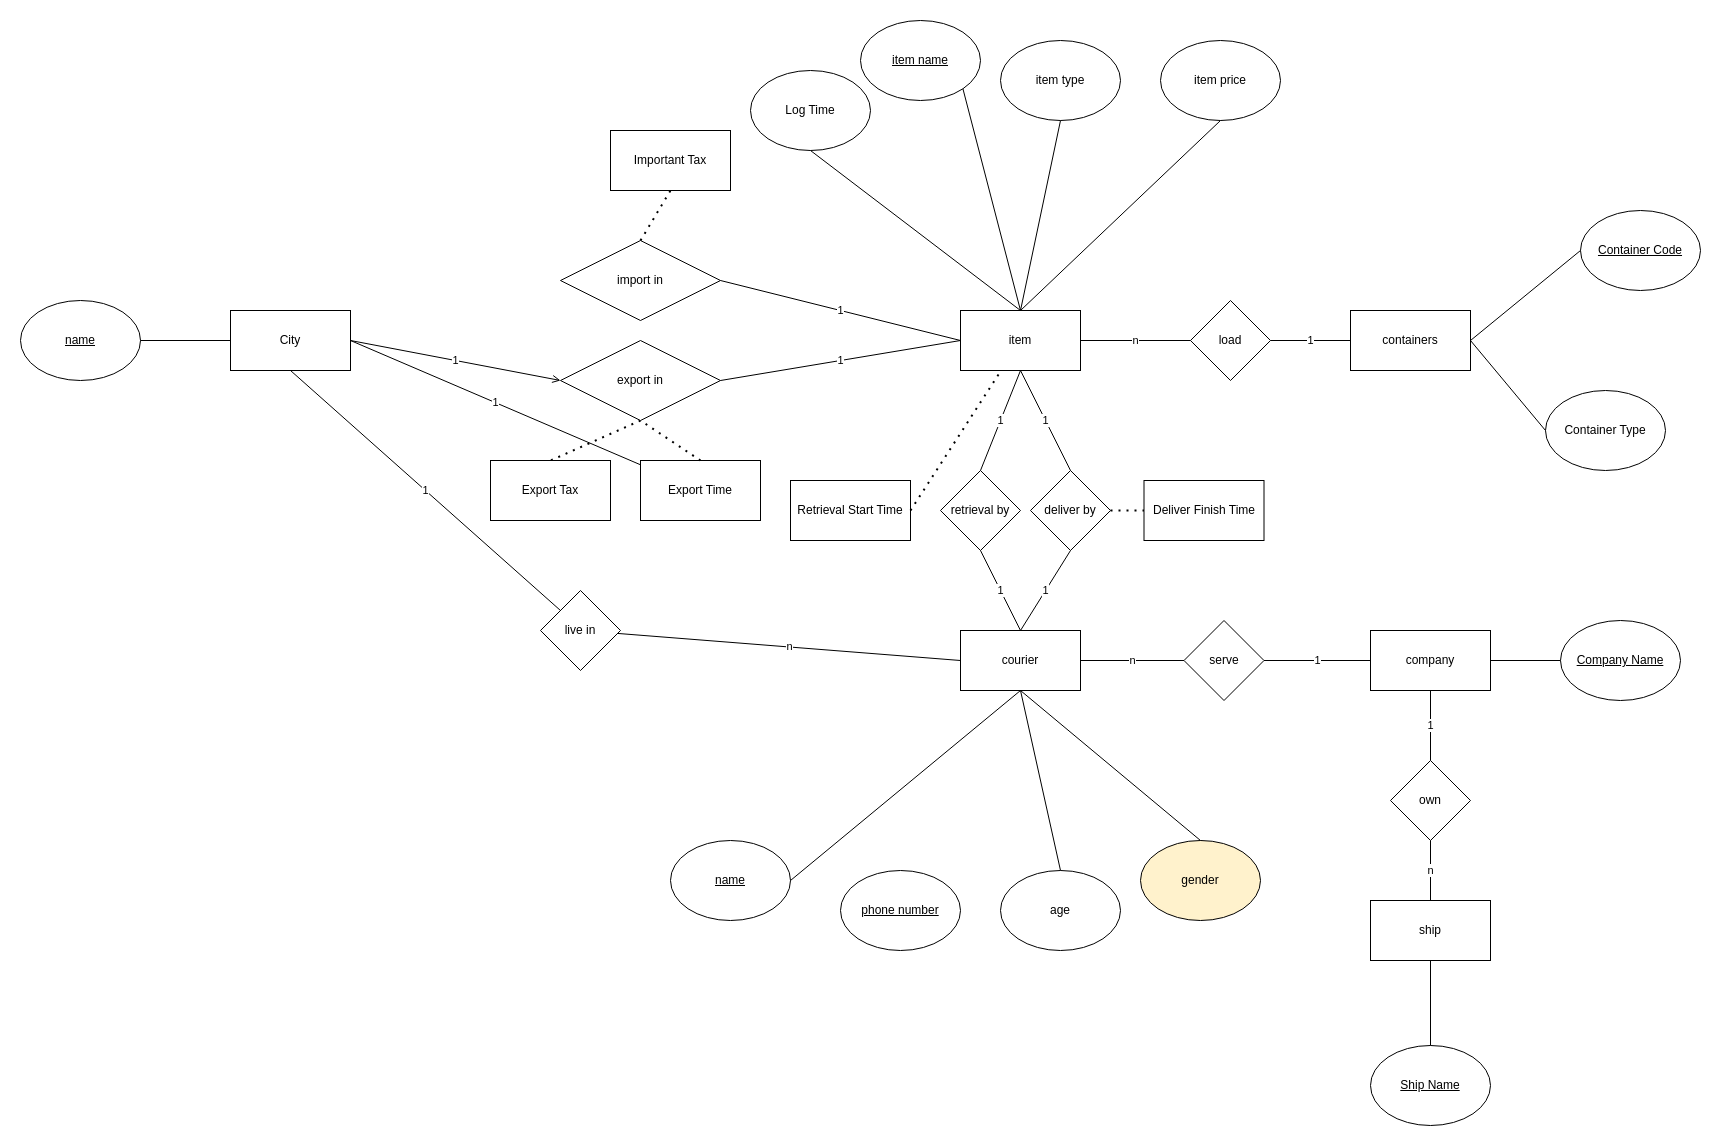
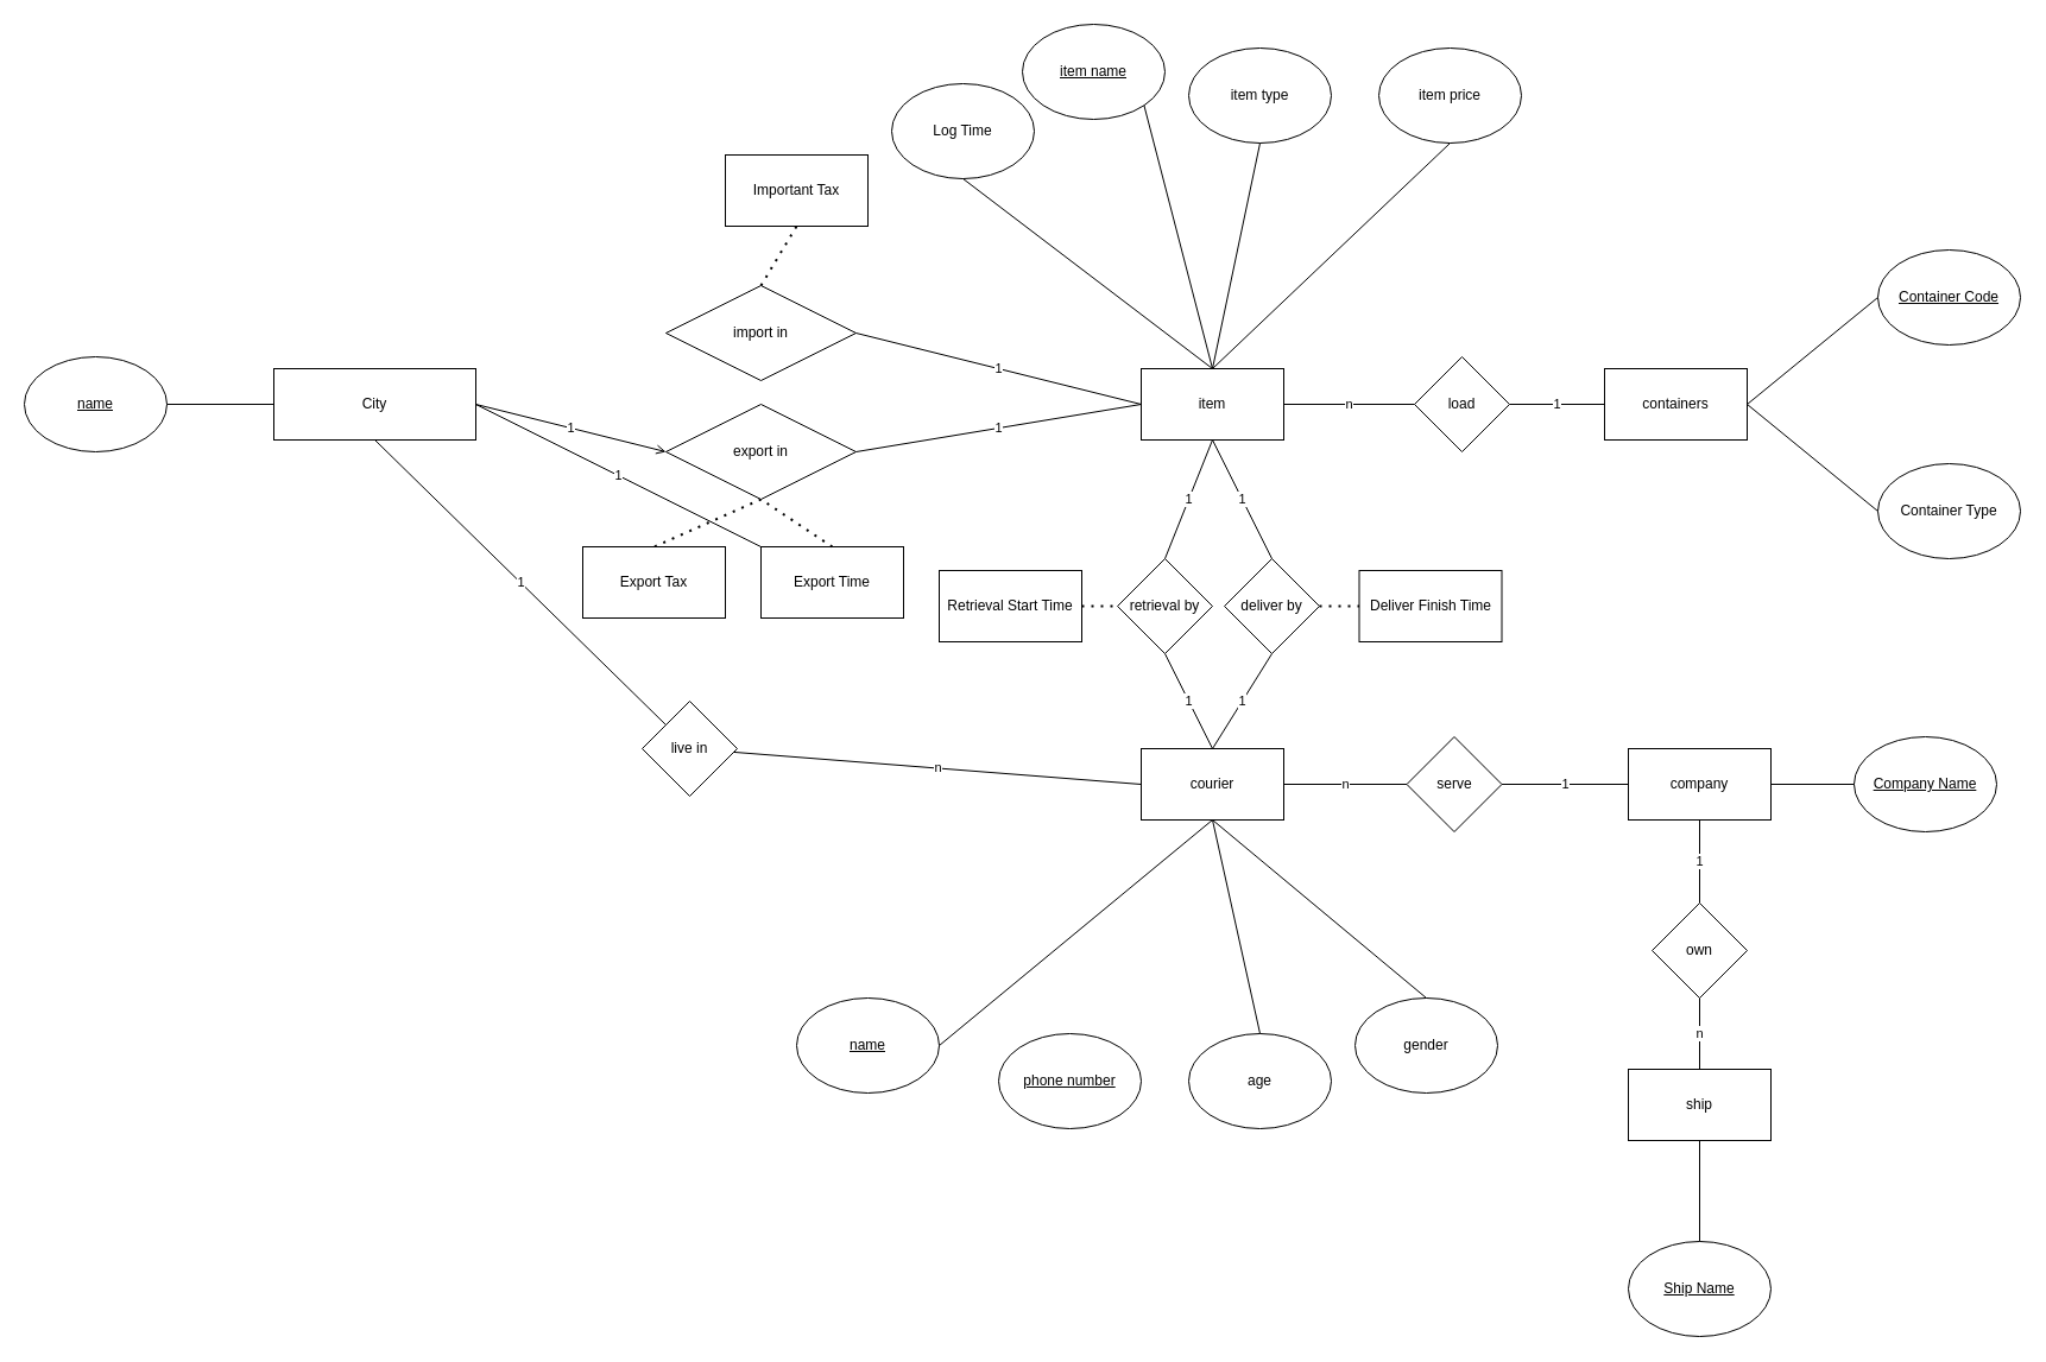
  <mxCell id="0" />
  <mxCell id="1" parent="0" />
  <mxCell id="2" value="item" style="rounded=0;whiteSpace=wrap;html=1;" parent="1" vertex="1"><mxGeometry x="960" y="310" width="120" height="60" as="geometry" /></mxCell>
  <mxCell id="3" value="item name" style="ellipse;whiteSpace=wrap;html=1;fontStyle=4" parent="1" vertex="1"><mxGeometry x="860" y="20" width="120" height="80" as="geometry" /></mxCell>
  <mxCell id="4" value="" style="endArrow=none;html=1;entryX=1;entryY=1;entryDx=0;entryDy=0;exitX=0.5;exitY=0;exitDx=0;exitDy=0;" parent="1" source="2" target="3" edge="1"><mxGeometry width="50" height="50" relative="1" as="geometry"><mxPoint x="950" y="290" as="sourcePoint" /><mxPoint x="1000" y="240" as="targetPoint" /></mxGeometry></mxCell>
  <mxCell id="5" value="item type" style="ellipse;whiteSpace=wrap;html=1;" parent="1" vertex="1"><mxGeometry x="1000" y="40" width="120" height="80" as="geometry" /></mxCell>
  <mxCell id="6" value="" style="endArrow=none;html=1;exitX=0.5;exitY=1;exitDx=0;exitDy=0;entryX=0.5;entryY=0;entryDx=0;entryDy=0;" parent="1" source="5" target="2" edge="1"><mxGeometry width="50" height="50" relative="1" as="geometry"><mxPoint x="930" y="320" as="sourcePoint" /><mxPoint x="970" y="240" as="targetPoint" /></mxGeometry></mxCell>
  <mxCell id="7" value="item price" style="ellipse;whiteSpace=wrap;html=1;" parent="1" vertex="1"><mxGeometry x="1160" y="40" width="120" height="80" as="geometry" /></mxCell>
  <mxCell id="8" value="" style="endArrow=none;html=1;exitX=0.5;exitY=0;exitDx=0;exitDy=0;entryX=0.5;entryY=1;entryDx=0;entryDy=0;" parent="1" source="2" target="7" edge="1"><mxGeometry width="50" height="50" relative="1" as="geometry"><mxPoint x="970" y="310" as="sourcePoint" /><mxPoint x="980" y="270" as="targetPoint" /></mxGeometry></mxCell>
  <mxCell id="9" style="edgeStyle=none;html=1;exitX=0;exitY=0.5;exitDx=0;exitDy=0;" parent="1" source="10" edge="1"><mxGeometry relative="1" as="geometry"><mxPoint x="980" y="680" as="targetPoint" /></mxGeometry></mxCell>
  <mxCell id="10" value="courier" style="rounded=0;whiteSpace=wrap;html=1;" parent="1" vertex="1"><mxGeometry x="960" y="630" width="120" height="60" as="geometry" /></mxCell>
  <mxCell id="11" value="company" style="rounded=0;whiteSpace=wrap;html=1;" parent="1" vertex="1"><mxGeometry x="1370" y="630" width="120" height="60" as="geometry" /></mxCell>
  <mxCell id="12" value="ship" style="rounded=0;whiteSpace=wrap;html=1;" parent="1" vertex="1"><mxGeometry x="1370" y="900" width="120" height="60" as="geometry" /></mxCell>
  <mxCell id="13" value="containers" style="rounded=0;whiteSpace=wrap;html=1;" parent="1" vertex="1"><mxGeometry x="1350" y="310" width="120" height="60" as="geometry" /></mxCell>
  <mxCell id="14" value="&lt;u&gt;name&lt;/u&gt;" style="ellipse;whiteSpace=wrap;html=1;" parent="1" vertex="1"><mxGeometry x="670" y="840" width="120" height="80" as="geometry" /></mxCell>
- <mxCell id="15" value="gender" style="ellipse;whiteSpace=wrap;html=1;fillColor=#fff2cc;" parent="1" vertex="1"><mxGeometry x="1140" y="840" width="120" height="80" as="geometry" /></mxCell>
+ <mxCell id="15" value="gender" style="ellipse;whiteSpace=wrap;html=1;" parent="1" vertex="1"><mxGeometry x="1140" y="840" width="120" height="80" as="geometry" /></mxCell>
  <mxCell id="16" value="age" style="ellipse;whiteSpace=wrap;html=1;" parent="1" vertex="1"><mxGeometry x="1000" y="870" width="120" height="80" as="geometry" /></mxCell>
  <mxCell id="17" value="phone number" style="ellipse;whiteSpace=wrap;html=1;fontStyle=4" parent="1" vertex="1"><mxGeometry x="840" y="870" width="120" height="80" as="geometry" /></mxCell>
  <mxCell id="18" value="" style="endArrow=none;html=1;entryX=0.5;entryY=1;entryDx=0;entryDy=0;exitX=1;exitY=0.5;exitDx=0;exitDy=0;" parent="1" source="14" target="10" edge="1"><mxGeometry width="50" height="50" relative="1" as="geometry"><mxPoint x="700" y="780" as="sourcePoint" /><mxPoint x="910" y="530" as="targetPoint" /></mxGeometry></mxCell>
  <mxCell id="19" value="" style="endArrow=none;html=1;exitX=0.5;exitY=0;exitDx=0;exitDy=0;entryX=0.5;entryY=1;entryDx=0;entryDy=0;" parent="1" source="15" target="10" edge="1"><mxGeometry width="50" height="50" relative="1" as="geometry"><mxPoint x="890" y="590" as="sourcePoint" /><mxPoint x="940" y="540" as="targetPoint" /></mxGeometry></mxCell>
  <mxCell id="20" value="" style="endArrow=none;html=1;exitX=0.5;exitY=0;exitDx=0;exitDy=0;entryX=0.5;entryY=1;entryDx=0;entryDy=0;" parent="1" source="16" target="10" edge="1"><mxGeometry width="50" height="50" relative="1" as="geometry"><mxPoint x="890" y="790" as="sourcePoint" /><mxPoint x="940" y="740" as="targetPoint" /></mxGeometry></mxCell>
  <mxCell id="21" value="Container Code" style="ellipse;whiteSpace=wrap;html=1;fontStyle=4" parent="1" vertex="1"><mxGeometry x="1580" y="210" width="120" height="80" as="geometry" /></mxCell>
  <mxCell id="22" value="" style="endArrow=none;html=1;entryX=0;entryY=0.5;entryDx=0;entryDy=0;exitX=1;exitY=0.5;exitDx=0;exitDy=0;" parent="1" source="13" target="21" edge="1"><mxGeometry width="50" height="50" relative="1" as="geometry"><mxPoint x="1180" y="235" as="sourcePoint" /><mxPoint x="1230" y="185" as="targetPoint" /></mxGeometry></mxCell>
- <mxCell id="23" value="Container Type" style="ellipse;whiteSpace=wrap;html=1;" parent="1" vertex="1"><mxGeometry x="1545" y="390" width="120" height="80" as="geometry" /></mxCell>
+ <mxCell id="23" value="Container Type" style="ellipse;whiteSpace=wrap;html=1;" parent="1" vertex="1"><mxGeometry x="1580" y="390" width="120" height="80" as="geometry" /></mxCell>
  <mxCell id="24" value="" style="endArrow=none;html=1;entryX=1;entryY=0.5;entryDx=0;entryDy=0;exitX=0;exitY=0.5;exitDx=0;exitDy=0;" parent="1" source="23" target="13" edge="1"><mxGeometry width="50" height="50" relative="1" as="geometry"><mxPoint x="1180" y="235" as="sourcePoint" /><mxPoint x="1230" y="185" as="targetPoint" /></mxGeometry></mxCell>
  <mxCell id="25" value="Ship Name" style="ellipse;whiteSpace=wrap;html=1;fontStyle=4" parent="1" vertex="1"><mxGeometry x="1370" y="1045" width="120" height="80" as="geometry" /></mxCell>
  <mxCell id="26" value="Company Name" style="ellipse;whiteSpace=wrap;html=1;fontStyle=4" parent="1" vertex="1"><mxGeometry x="1560" y="620" width="120" height="80" as="geometry" /></mxCell>
  <mxCell id="27" value="Log Time" style="ellipse;whiteSpace=wrap;html=1;" parent="1" vertex="1"><mxGeometry x="750" y="70" width="120" height="80" as="geometry" /></mxCell>
  <mxCell id="28" value="" style="endArrow=none;html=1;exitX=0.5;exitY=0;exitDx=0;exitDy=0;entryX=0.5;entryY=1;entryDx=0;entryDy=0;" parent="1" source="25" target="12" edge="1"><mxGeometry width="50" height="50" relative="1" as="geometry"><mxPoint x="1110" y="835" as="sourcePoint" /><mxPoint x="1160" y="785" as="targetPoint" /></mxGeometry></mxCell>
  <mxCell id="29" value="serve" style="rhombus;whiteSpace=wrap;html=1;" parent="1" vertex="1"><mxGeometry x="1183.5" y="620" width="80" height="80" as="geometry" /></mxCell>
  <mxCell id="30" value="n" style="endArrow=none;html=1;exitX=1;exitY=0.5;exitDx=0;exitDy=0;entryX=0;entryY=0.5;entryDx=0;entryDy=0;" parent="1" source="10" target="29" edge="1"><mxGeometry width="50" height="50" relative="1" as="geometry"><mxPoint x="1010" y="640" as="sourcePoint" /><mxPoint x="1060" y="590" as="targetPoint" /></mxGeometry></mxCell>
  <mxCell id="31" value="1" style="endArrow=none;html=1;exitX=1;exitY=0.5;exitDx=0;exitDy=0;entryX=0;entryY=0.5;entryDx=0;entryDy=0;" parent="1" source="29" target="11" edge="1"><mxGeometry width="50" height="50" relative="1" as="geometry"><mxPoint x="1320" y="650" as="sourcePoint" /><mxPoint x="1190" y="590" as="targetPoint" /></mxGeometry></mxCell>
  <mxCell id="32" value="own" style="rhombus;whiteSpace=wrap;html=1;" parent="1" vertex="1"><mxGeometry x="1390" y="760" width="80" height="80" as="geometry" /></mxCell>
  <mxCell id="33" value="1" style="endArrow=none;html=1;entryX=0.5;entryY=1;entryDx=0;entryDy=0;" parent="1" source="32" target="11" edge="1"><mxGeometry width="50" height="50" relative="1" as="geometry"><mxPoint x="1180" y="790" as="sourcePoint" /><mxPoint x="1230" y="740" as="targetPoint" /></mxGeometry></mxCell>
  <mxCell id="34" value="n" style="endArrow=none;html=1;exitX=0.5;exitY=0;exitDx=0;exitDy=0;entryX=0.5;entryY=1;entryDx=0;entryDy=0;" parent="1" source="12" target="32" edge="1"><mxGeometry width="50" height="50" relative="1" as="geometry"><mxPoint x="1180" y="790" as="sourcePoint" /><mxPoint x="1230" y="740" as="targetPoint" /></mxGeometry></mxCell>
- <mxCell id="35" value="City" style="rounded=0;whiteSpace=wrap;html=1;" parent="1" vertex="1"><mxGeometry x="230" y="310" width="120" height="60" as="geometry" /></mxCell>
+ <mxCell id="35" value="City" style="rounded=0;whiteSpace=wrap;html=1;" parent="1" vertex="1"><mxGeometry x="230" y="310" width="170" height="60" as="geometry" /></mxCell>
  <mxCell id="36" value="retrieval by" style="rhombus;whiteSpace=wrap;html=1;" parent="1" vertex="1"><mxGeometry x="940" y="470" width="80" height="80" as="geometry" /></mxCell>
  <mxCell id="37" value="1" style="endArrow=none;html=1;exitX=0.5;exitY=0;exitDx=0;exitDy=0;entryX=0.5;entryY=1;entryDx=0;entryDy=0;" parent="1" source="36" target="2" edge="1"><mxGeometry width="50" height="50" relative="1" as="geometry"><mxPoint x="1130" y="620" as="sourcePoint" /><mxPoint x="1180" y="570" as="targetPoint" /></mxGeometry></mxCell>
  <mxCell id="38" value="1" style="endArrow=none;html=1;exitX=0.5;exitY=0;exitDx=0;exitDy=0;entryX=0.5;entryY=1;entryDx=0;entryDy=0;" parent="1" source="10" target="36" edge="1"><mxGeometry width="50" height="50" relative="1" as="geometry"><mxPoint x="1130" y="620" as="sourcePoint" /><mxPoint x="1180" y="570" as="targetPoint" /></mxGeometry></mxCell>
  <mxCell id="39" value="load" style="rhombus;whiteSpace=wrap;html=1;" parent="1" vertex="1"><mxGeometry x="1190" y="300" width="80" height="80" as="geometry" /></mxCell>
  <mxCell id="40" value="n" style="endArrow=none;html=1;exitX=1;exitY=0.5;exitDx=0;exitDy=0;entryX=0;entryY=0.5;entryDx=0;entryDy=0;" parent="1" source="2" target="39" edge="1"><mxGeometry width="50" height="50" relative="1" as="geometry"><mxPoint x="1300" y="410" as="sourcePoint" /><mxPoint x="1190" y="340" as="targetPoint" /></mxGeometry></mxCell>
  <mxCell id="41" value="1" style="endArrow=none;html=1;exitX=1;exitY=0.5;exitDx=0;exitDy=0;entryX=0;entryY=0.5;entryDx=0;entryDy=0;" parent="1" source="39" target="13" edge="1"><mxGeometry width="50" height="50" relative="1" as="geometry"><mxPoint x="1300" y="410" as="sourcePoint" /><mxPoint x="1350" y="360" as="targetPoint" /></mxGeometry></mxCell>
  <mxCell id="42" value="import in" style="rhombus;whiteSpace=wrap;html=1;" parent="1" vertex="1"><mxGeometry x="560" y="240" width="160" height="80" as="geometry" /></mxCell>
  <mxCell id="43" value="1" style="endArrow=none;html=1;exitX=1;exitY=0.5;exitDx=0;exitDy=0;" parent="1" source="42" edge="1"><mxGeometry width="50" height="50" relative="1" as="geometry"><mxPoint x="1090" y="390" as="sourcePoint" /><mxPoint x="960" y="340" as="targetPoint" /></mxGeometry></mxCell>
  <mxCell id="44" value="1" style="endArrow=none;html=1;exitX=1;exitY=0.5;exitDx=0;exitDy=0;" parent="1" source="35" target="56" edge="1"><mxGeometry width="50" height="50" relative="1" as="geometry"><mxPoint x="950" y="480" as="sourcePoint" /><mxPoint x="1000" y="430" as="targetPoint" /></mxGeometry></mxCell>
  <mxCell id="45" value="n" style="endArrow=none;html=1;exitX=0;exitY=0.5;exitDx=0;exitDy=0;" parent="1" source="10" target="46" edge="1"><mxGeometry width="50" height="50" relative="1" as="geometry"><mxPoint x="1120" y="440" as="sourcePoint" /><mxPoint x="770" y="520" as="targetPoint" /></mxGeometry></mxCell>
  <mxCell id="46" value="live in" style="rhombus;whiteSpace=wrap;html=1;" parent="1" vertex="1"><mxGeometry x="540" y="590" width="80" height="80" as="geometry" /></mxCell>
  <mxCell id="47" value="1" style="endArrow=none;html=1;exitX=0;exitY=0;exitDx=0;exitDy=0;entryX=0.5;entryY=1;entryDx=0;entryDy=0;" parent="1" source="46" target="35" edge="1"><mxGeometry width="50" height="50" relative="1" as="geometry"><mxPoint x="1120" y="440" as="sourcePoint" /><mxPoint x="1170" y="390" as="targetPoint" /></mxGeometry></mxCell>
  <mxCell id="48" value="" style="endArrow=none;html=1;exitX=0.5;exitY=1;exitDx=0;exitDy=0;entryX=0.5;entryY=0;entryDx=0;entryDy=0;" parent="1" source="27" target="2" edge="1"><mxGeometry width="50" height="50" relative="1" as="geometry"><mxPoint x="1130" y="450" as="sourcePoint" /><mxPoint x="1180" y="400" as="targetPoint" /></mxGeometry></mxCell>
  <mxCell id="49" value="" style="endArrow=none;html=1;exitX=1;exitY=0.5;exitDx=0;exitDy=0;entryX=0;entryY=0.5;entryDx=0;entryDy=0;" parent="1" source="11" target="26" edge="1"><mxGeometry width="50" height="50" relative="1" as="geometry"><mxPoint x="1130" y="790" as="sourcePoint" /><mxPoint x="1180" y="740" as="targetPoint" /></mxGeometry></mxCell>
  <mxCell id="50" value="name" style="ellipse;whiteSpace=wrap;html=1;fontStyle=4" parent="1" vertex="1"><mxGeometry x="20" y="300" width="120" height="80" as="geometry" /></mxCell>
  <mxCell id="51" value="" style="endArrow=none;html=1;exitX=1;exitY=0.5;exitDx=0;exitDy=0;entryX=0;entryY=0.5;entryDx=0;entryDy=0;" parent="1" source="50" target="35" edge="1"><mxGeometry width="50" height="50" relative="1" as="geometry"><mxPoint x="820" y="420" as="sourcePoint" /><mxPoint x="870" y="370" as="targetPoint" /></mxGeometry></mxCell>
  <mxCell id="52" value="Retrieval Start Time" style="rounded=0;whiteSpace=wrap;html=1;" parent="1" vertex="1"><mxGeometry x="790" y="480" width="120" height="60" as="geometry" /></mxCell>
- <mxCell id="53" value="" style="endArrow=none;dashed=1;html=1;dashPattern=1 3;strokeWidth=2;exitX=1;exitY=0.5;exitDx=0;exitDy=0;" parent="1" source="52" target="2" edge="1"><mxGeometry width="50" height="50" relative="1" as="geometry"><mxPoint x="920" y="450" as="sourcePoint" /><mxPoint x="970" y="400" as="targetPoint" /></mxGeometry></mxCell>
+ <mxCell id="53" value="" style="endArrow=none;dashed=1;html=1;dashPattern=1 3;strokeWidth=2;exitX=1;exitY=0.5;exitDx=0;exitDy=0;entryX=0;entryY=0.5;entryDx=0;entryDy=0;" parent="1" source="52" target="36" edge="1"><mxGeometry width="50" height="50" relative="1" as="geometry"><mxPoint x="920" y="450" as="sourcePoint" /><mxPoint x="970" y="400" as="targetPoint" /></mxGeometry></mxCell>
  <mxCell id="54" value="Deliver Finish Time" style="rounded=0;whiteSpace=wrap;html=1;" parent="1" vertex="1"><mxGeometry x="1143.5" y="480" width="120" height="60" as="geometry" /></mxCell>
  <mxCell id="55" value="" style="endArrow=none;dashed=1;html=1;dashPattern=1 3;strokeWidth=2;exitX=1;exitY=0.5;exitDx=0;exitDy=0;entryX=0;entryY=0.5;entryDx=0;entryDy=0;" parent="1" source="65" target="54" edge="1"><mxGeometry width="50" height="50" relative="1" as="geometry"><mxPoint x="920" y="450" as="sourcePoint" /><mxPoint x="980" y="400" as="targetPoint" /></mxGeometry></mxCell>
  <mxCell id="56" value="Export Time" style="rounded=0;whiteSpace=wrap;html=1;" parent="1" vertex="1"><mxGeometry x="640" y="460" width="120" height="60" as="geometry" /></mxCell>
  <mxCell id="57" value="Important Tax" style="rounded=0;whiteSpace=wrap;html=1;" parent="1" vertex="1"><mxGeometry x="610" y="130" width="120" height="60" as="geometry" /></mxCell>
  <mxCell id="58" value="" style="endArrow=none;dashed=1;html=1;dashPattern=1 3;strokeWidth=2;exitX=0.5;exitY=0;exitDx=0;exitDy=0;entryX=0.5;entryY=1;entryDx=0;entryDy=0;" parent="1" source="42" target="57" edge="1"><mxGeometry width="50" height="50" relative="1" as="geometry"><mxPoint x="920" y="340" as="sourcePoint" /><mxPoint x="970" y="290" as="targetPoint" /></mxGeometry></mxCell>
  <mxCell id="59" value="" style="endArrow=none;dashed=1;html=1;dashPattern=1 3;strokeWidth=2;entryX=0.5;entryY=0;entryDx=0;entryDy=0;exitX=0.5;exitY=1;exitDx=0;exitDy=0;" parent="1" source="62" target="60" edge="1"><mxGeometry width="50" height="50" relative="1" as="geometry"><mxPoint x="920" y="340" as="sourcePoint" /><mxPoint x="970" y="290" as="targetPoint" /></mxGeometry></mxCell>
  <mxCell id="60" value="Export Tax" style="rounded=0;whiteSpace=wrap;html=1;" parent="1" vertex="1"><mxGeometry x="490" y="460" width="120" height="60" as="geometry" /></mxCell>
  <mxCell id="61" value="" style="endArrow=none;dashed=1;html=1;dashPattern=1 3;strokeWidth=2;exitX=0.5;exitY=0;exitDx=0;exitDy=0;entryX=0.5;entryY=1;entryDx=0;entryDy=0;" parent="1" source="56" target="62" edge="1"><mxGeometry width="50" height="50" relative="1" as="geometry"><mxPoint x="600" y="100" as="sourcePoint" /><mxPoint x="670" y="300" as="targetPoint" /></mxGeometry></mxCell>
  <mxCell id="62" value="export in" style="rhombus;whiteSpace=wrap;html=1;" parent="1" vertex="1"><mxGeometry x="560" y="340" width="160" height="80" as="geometry" /></mxCell>
  <mxCell id="63" value="1" style="endArrow=open;html=1;exitX=1;exitY=0.5;exitDx=0;exitDy=0;entryX=0;entryY=0.5;entryDx=0;entryDy=0;" parent="1" source="35" target="62" edge="1"><mxGeometry width="50" height="50" relative="1" as="geometry"><mxPoint x="950" y="330" as="sourcePoint" /><mxPoint x="1000" y="280" as="targetPoint" /></mxGeometry></mxCell>
  <mxCell id="64" value="1" style="endArrow=none;html=1;entryX=0;entryY=0.5;entryDx=0;entryDy=0;exitX=1;exitY=0.5;exitDx=0;exitDy=0;" parent="1" source="62" target="2" edge="1"><mxGeometry width="50" height="50" relative="1" as="geometry"><mxPoint x="830" y="390" as="sourcePoint" /><mxPoint x="1000" y="280" as="targetPoint" /></mxGeometry></mxCell>
  <mxCell id="65" value="deliver by" style="rhombus;whiteSpace=wrap;html=1;" parent="1" vertex="1"><mxGeometry x="1030" y="470" width="80" height="80" as="geometry" /></mxCell>
  <mxCell id="66" value="1" style="endArrow=none;html=1;entryX=0.5;entryY=1;entryDx=0;entryDy=0;exitX=0.5;exitY=0;exitDx=0;exitDy=0;" parent="1" source="65" target="2" edge="1"><mxGeometry width="50" height="50" relative="1" as="geometry"><mxPoint x="1000" y="530" as="sourcePoint" /><mxPoint x="1050" y="480" as="targetPoint" /></mxGeometry></mxCell>
  <mxCell id="67" value="1" style="endArrow=none;html=1;entryX=0.5;entryY=1;entryDx=0;entryDy=0;exitX=0.5;exitY=0;exitDx=0;exitDy=0;" parent="1" source="10" target="65" edge="1"><mxGeometry width="50" height="50" relative="1" as="geometry"><mxPoint x="1000" y="530" as="sourcePoint" /><mxPoint x="1050" y="480" as="targetPoint" /></mxGeometry></mxCell>
